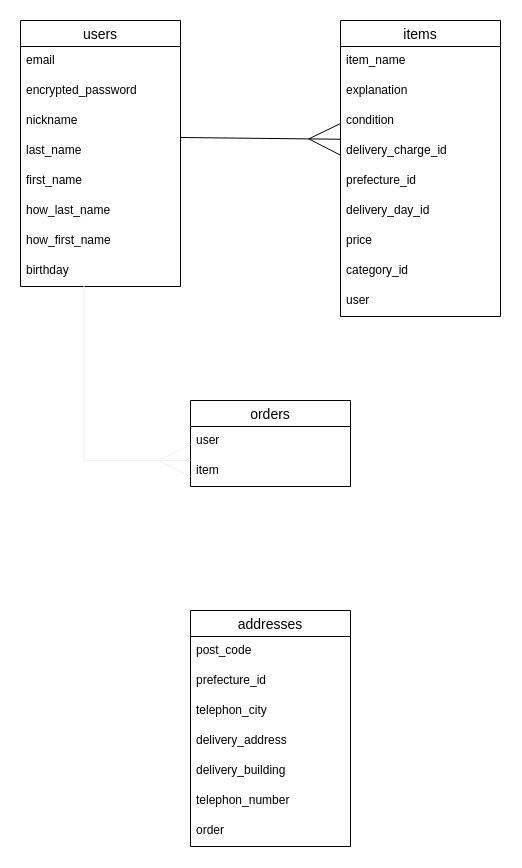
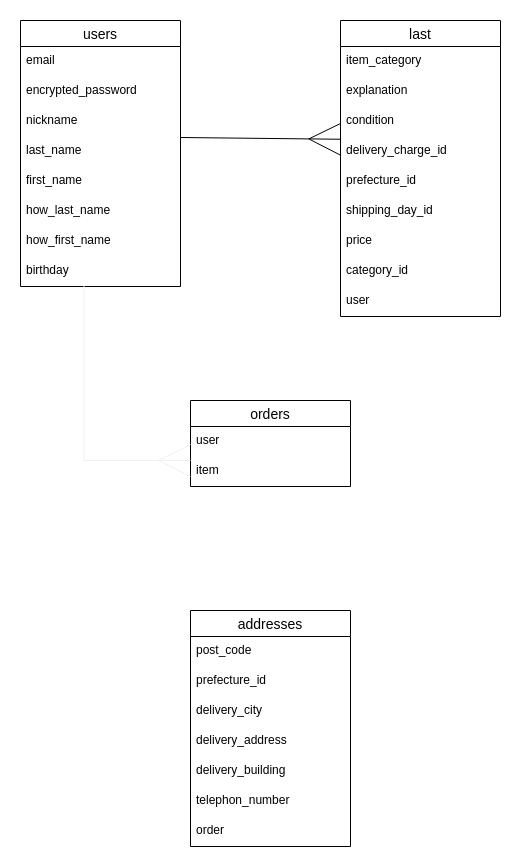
  <mxCell id="0" />
  <mxCell id="1" parent="0" />
  <mxCell id="2" style="edgeStyle=none;html=1;entryX=0.002;entryY=0.092;entryDx=0;entryDy=0;entryPerimeter=0;startArrow=none;startFill=0;strokeWidth=1;endArrow=ERmany;endFill=0;spacing=1;targetPerimeterSpacing=4;sourcePerimeterSpacing=10;startSize=30;endSize=30;" edge="1" parent="1" target="16"><mxGeometry relative="1" as="geometry"><mxPoint x="180" y="137" as="sourcePoint" /></mxGeometry></mxCell>
  <mxCell id="3" value="users" style="swimlane;fontStyle=0;childLayout=stackLayout;horizontal=1;startSize=26;horizontalStack=0;resizeParent=1;resizeParentMax=0;resizeLast=0;collapsible=1;marginBottom=0;align=center;fontSize=14;" vertex="1" parent="1"><mxGeometry x="20" y="20" width="160" height="266" as="geometry" /></mxCell>
  <mxCell id="4" value="email" style="text;strokeColor=none;fillColor=none;spacingLeft=4;spacingRight=4;overflow=hidden;rotatable=0;points=[[0,0.5],[1,0.5]];portConstraint=eastwest;fontSize=12;" vertex="1" parent="3"><mxGeometry y="26" width="160" height="30" as="geometry" /></mxCell>
  <mxCell id="5" value="encrypted_password" style="text;strokeColor=none;fillColor=none;spacingLeft=4;spacingRight=4;overflow=hidden;rotatable=0;points=[[0,0.5],[1,0.5]];portConstraint=eastwest;fontSize=12;" vertex="1" parent="3"><mxGeometry y="56" width="160" height="30" as="geometry" /></mxCell>
  <mxCell id="6" value="nickname" style="text;strokeColor=none;fillColor=none;spacingLeft=4;spacingRight=4;overflow=hidden;rotatable=0;points=[[0,0.5],[1,0.5]];portConstraint=eastwest;fontSize=12;" vertex="1" parent="3"><mxGeometry y="86" width="160" height="30" as="geometry" /></mxCell>
  <mxCell id="7" value="last_name" style="text;strokeColor=none;fillColor=none;spacingLeft=4;spacingRight=4;overflow=hidden;rotatable=0;points=[[0,0.5],[1,0.5]];portConstraint=eastwest;fontSize=12;" vertex="1" parent="3"><mxGeometry y="116" width="160" height="30" as="geometry" /></mxCell>
  <mxCell id="8" value="first_name" style="text;strokeColor=none;fillColor=none;spacingLeft=4;spacingRight=4;overflow=hidden;rotatable=0;points=[[0,0.5],[1,0.5]];portConstraint=eastwest;fontSize=12;" vertex="1" parent="3"><mxGeometry y="146" width="160" height="30" as="geometry" /></mxCell>
  <mxCell id="9" value="how_last_name" style="text;strokeColor=none;fillColor=none;spacingLeft=4;spacingRight=4;overflow=hidden;rotatable=0;points=[[0,0.5],[1,0.5]];portConstraint=eastwest;fontSize=12;" vertex="1" parent="3"><mxGeometry y="176" width="160" height="30" as="geometry" /></mxCell>
  <mxCell id="10" value="how_first_name" style="text;strokeColor=none;fillColor=none;spacingLeft=4;spacingRight=4;overflow=hidden;rotatable=0;points=[[0,0.5],[1,0.5]];portConstraint=eastwest;fontSize=12;" vertex="1" parent="3"><mxGeometry y="206" width="160" height="30" as="geometry" /></mxCell>
  <mxCell id="11" value="birthday" style="text;strokeColor=none;fillColor=none;spacingLeft=4;spacingRight=4;overflow=hidden;rotatable=0;points=[[0,0.5],[1,0.5]];portConstraint=eastwest;fontSize=12;" vertex="1" parent="3"><mxGeometry y="236" width="160" height="30" as="geometry" /></mxCell>
- <mxCell id="12" value="items" style="swimlane;fontStyle=0;childLayout=stackLayout;horizontal=1;startSize=26;horizontalStack=0;resizeParent=1;resizeParentMax=0;resizeLast=0;collapsible=1;marginBottom=0;align=center;fontSize=14;" vertex="1" parent="1"><mxGeometry x="340" y="20" width="160" height="296" as="geometry" /></mxCell>
- <mxCell id="13" value="item_name" style="text;strokeColor=none;fillColor=none;spacingLeft=4;spacingRight=4;overflow=hidden;rotatable=0;points=[[0,0.5],[1,0.5]];portConstraint=eastwest;fontSize=12;" vertex="1" parent="12"><mxGeometry y="26" width="160" height="30" as="geometry" /></mxCell>
+ <mxCell id="12" value="last" style="swimlane;fontStyle=0;childLayout=stackLayout;horizontal=1;startSize=26;horizontalStack=0;resizeParent=1;resizeParentMax=0;resizeLast=0;collapsible=1;marginBottom=0;align=center;fontSize=14;" vertex="1" parent="1"><mxGeometry x="340" y="20" width="160" height="296" as="geometry" /></mxCell>
+ <mxCell id="13" value="item_category" style="text;strokeColor=none;fillColor=none;spacingLeft=4;spacingRight=4;overflow=hidden;rotatable=0;points=[[0,0.5],[1,0.5]];portConstraint=eastwest;fontSize=12;" vertex="1" parent="12"><mxGeometry y="26" width="160" height="30" as="geometry" /></mxCell>
  <mxCell id="14" value="explanation" style="text;strokeColor=none;fillColor=none;spacingLeft=4;spacingRight=4;overflow=hidden;rotatable=0;points=[[0,0.5],[1,0.5]];portConstraint=eastwest;fontSize=12;" vertex="1" parent="12"><mxGeometry y="56" width="160" height="30" as="geometry" /></mxCell>
  <mxCell id="15" value="condition" style="text;strokeColor=none;fillColor=none;spacingLeft=4;spacingRight=4;overflow=hidden;rotatable=0;points=[[0,0.5],[1,0.5]];portConstraint=eastwest;fontSize=12;" vertex="1" parent="12"><mxGeometry y="86" width="160" height="30" as="geometry" /></mxCell>
  <mxCell id="16" value="delivery_charge_id" style="text;strokeColor=none;fillColor=none;spacingLeft=4;spacingRight=4;overflow=hidden;rotatable=0;points=[[0,0.5],[1,0.5]];portConstraint=eastwest;fontSize=12;" vertex="1" parent="12"><mxGeometry y="116" width="160" height="30" as="geometry" /></mxCell>
  <mxCell id="17" value="prefecture_id" style="text;strokeColor=none;fillColor=none;spacingLeft=4;spacingRight=4;overflow=hidden;rotatable=0;points=[[0,0.5],[1,0.5]];portConstraint=eastwest;fontSize=12;" vertex="1" parent="12"><mxGeometry y="146" width="160" height="30" as="geometry" /></mxCell>
- <mxCell id="18" value="delivery_day_id" style="text;strokeColor=none;fillColor=none;spacingLeft=4;spacingRight=4;overflow=hidden;rotatable=0;points=[[0,0.5],[1,0.5]];portConstraint=eastwest;fontSize=12;" vertex="1" parent="12"><mxGeometry y="176" width="160" height="30" as="geometry" /></mxCell>
+ <mxCell id="18" value="shipping_day_id" style="text;strokeColor=none;fillColor=none;spacingLeft=4;spacingRight=4;overflow=hidden;rotatable=0;points=[[0,0.5],[1,0.5]];portConstraint=eastwest;fontSize=12;" vertex="1" parent="12"><mxGeometry y="176" width="160" height="30" as="geometry" /></mxCell>
  <mxCell id="19" value="price" style="text;strokeColor=none;fillColor=none;spacingLeft=4;spacingRight=4;overflow=hidden;rotatable=0;points=[[0,0.5],[1,0.5]];portConstraint=eastwest;fontSize=12;" vertex="1" parent="12"><mxGeometry y="206" width="160" height="30" as="geometry" /></mxCell>
  <mxCell id="20" value="category_id" style="text;strokeColor=none;fillColor=none;spacingLeft=4;spacingRight=4;overflow=hidden;rotatable=0;points=[[0,0.5],[1,0.5]];portConstraint=eastwest;fontSize=12;" vertex="1" parent="12"><mxGeometry y="236" width="160" height="30" as="geometry" /></mxCell>
  <mxCell id="21" value="user" style="text;strokeColor=none;fillColor=none;spacingLeft=4;spacingRight=4;overflow=hidden;rotatable=0;points=[[0,0.5],[1,0.5]];portConstraint=eastwest;fontSize=12;" vertex="1" parent="12"><mxGeometry y="266" width="160" height="30" as="geometry" /></mxCell>
  <mxCell id="22" value="orders" style="swimlane;fontStyle=0;childLayout=stackLayout;horizontal=1;startSize=26;horizontalStack=0;resizeParent=1;resizeParentMax=0;resizeLast=0;collapsible=1;marginBottom=0;align=center;fontSize=14;" vertex="1" parent="1"><mxGeometry x="190" y="400" width="160" height="86" as="geometry" /></mxCell>
  <mxCell id="23" value="user" style="text;strokeColor=none;fillColor=none;spacingLeft=4;spacingRight=4;overflow=hidden;rotatable=0;points=[[0,0.5],[1,0.5]];portConstraint=eastwest;fontSize=12;" vertex="1" parent="22"><mxGeometry y="26" width="160" height="30" as="geometry" /></mxCell>
  <mxCell id="24" value="item" style="text;strokeColor=none;fillColor=none;spacingLeft=4;spacingRight=4;overflow=hidden;rotatable=0;points=[[0,0.5],[1,0.5]];portConstraint=eastwest;fontSize=12;" vertex="1" parent="22"><mxGeometry y="56" width="160" height="30" as="geometry" /></mxCell>
  <mxCell id="25" value="addresses" style="swimlane;fontStyle=0;childLayout=stackLayout;horizontal=1;startSize=26;horizontalStack=0;resizeParent=1;resizeParentMax=0;resizeLast=0;collapsible=1;marginBottom=0;align=center;fontSize=14;" vertex="1" parent="1"><mxGeometry x="190" y="610" width="160" height="236" as="geometry" /></mxCell>
  <mxCell id="26" value="post_code" style="text;strokeColor=none;fillColor=none;spacingLeft=4;spacingRight=4;overflow=hidden;rotatable=0;points=[[0,0.5],[1,0.5]];portConstraint=eastwest;fontSize=12;" vertex="1" parent="25"><mxGeometry y="26" width="160" height="30" as="geometry" /></mxCell>
  <mxCell id="27" value="prefecture_id&#10;" style="text;strokeColor=none;fillColor=none;spacingLeft=4;spacingRight=4;overflow=hidden;rotatable=0;points=[[0,0.5],[1,0.5]];portConstraint=eastwest;fontSize=12;" vertex="1" parent="25"><mxGeometry y="56" width="160" height="30" as="geometry" /></mxCell>
- <mxCell id="28" value="telephon_city" style="text;strokeColor=none;fillColor=none;spacingLeft=4;spacingRight=4;overflow=hidden;rotatable=0;points=[[0,0.5],[1,0.5]];portConstraint=eastwest;fontSize=12;" vertex="1" parent="25"><mxGeometry y="86" width="160" height="30" as="geometry" /></mxCell>
+ <mxCell id="28" value="delivery_city" style="text;strokeColor=none;fillColor=none;spacingLeft=4;spacingRight=4;overflow=hidden;rotatable=0;points=[[0,0.5],[1,0.5]];portConstraint=eastwest;fontSize=12;" vertex="1" parent="25"><mxGeometry y="86" width="160" height="30" as="geometry" /></mxCell>
  <mxCell id="29" value="delivery_address" style="text;strokeColor=none;fillColor=none;spacingLeft=4;spacingRight=4;overflow=hidden;rotatable=0;points=[[0,0.5],[1,0.5]];portConstraint=eastwest;fontSize=12;" vertex="1" parent="25"><mxGeometry y="116" width="160" height="30" as="geometry" /></mxCell>
  <mxCell id="30" value="delivery_building" style="text;strokeColor=none;fillColor=none;spacingLeft=4;spacingRight=4;overflow=hidden;rotatable=0;points=[[0,0.5],[1,0.5]];portConstraint=eastwest;fontSize=12;" vertex="1" parent="25"><mxGeometry y="146" width="160" height="30" as="geometry" /></mxCell>
  <mxCell id="31" value="telephon_number" style="text;strokeColor=none;fillColor=none;spacingLeft=4;spacingRight=4;overflow=hidden;rotatable=0;points=[[0,0.5],[1,0.5]];portConstraint=eastwest;fontSize=12;" vertex="1" parent="25"><mxGeometry y="176" width="160" height="30" as="geometry" /></mxCell>
  <mxCell id="32" value="order" style="text;strokeColor=none;fillColor=none;spacingLeft=4;spacingRight=4;overflow=hidden;rotatable=0;points=[[0,0.5],[1,0.5]];portConstraint=eastwest;fontSize=12;" vertex="1" parent="25"><mxGeometry y="206" width="160" height="30" as="geometry" /></mxCell>
  <mxCell id="33" value="" style="edgeStyle=segmentEdgeStyle;endArrow=ERmany;html=1;curved=0;rounded=0;endSize=30;startSize=30;strokeColor=#F0F0F0;strokeWidth=1;sourcePerimeterSpacing=10;targetPerimeterSpacing=4;startArrow=none;startFill=0;endFill=0;exitX=0.397;exitY=0.96;exitDx=0;exitDy=0;exitPerimeter=0;" edge="1" parent="1" source="11"><mxGeometry width="50" height="50" relative="1" as="geometry"><mxPoint x="80" y="290" as="sourcePoint" /><mxPoint x="190" y="460" as="targetPoint" /><Array as="points"><mxPoint x="84" y="460" /></Array></mxGeometry></mxCell>
